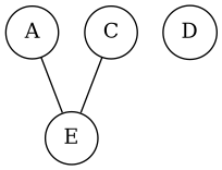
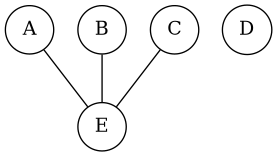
  graph {
    node [shape=circle]
    A
    E
+   B
    C
    D
    A -- E
+   B -- E
    C -- E
  }
